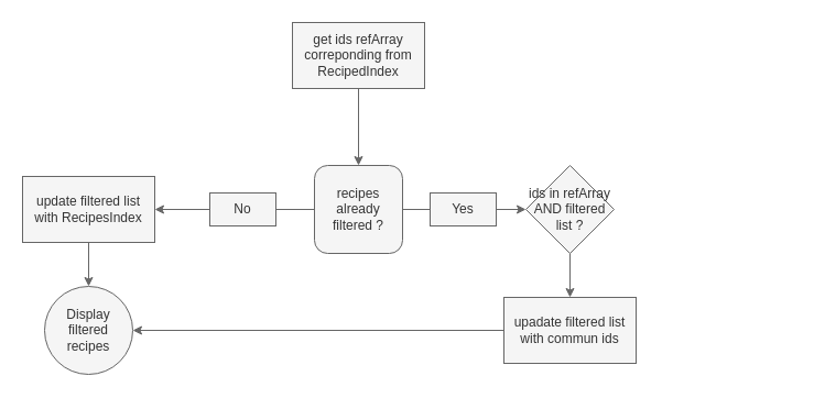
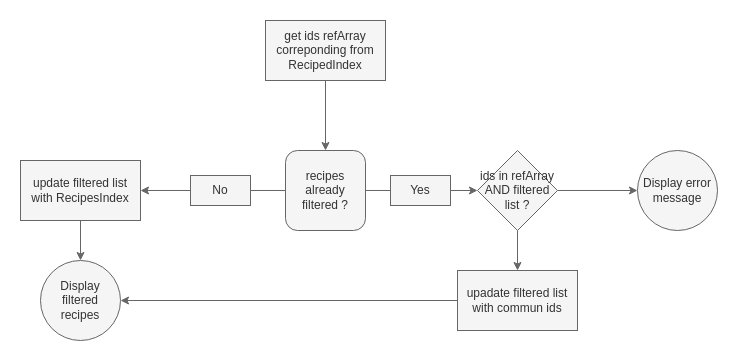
  <mxCell id="0" />
  <mxCell id="1" parent="0" />
  <mxCell id="2" value="get ids refArray correponding from RecipedIndex" style="whiteSpace=wrap;html=1;fillColor=#f5f5f5;fontColor=#333333;strokeColor=#666666;" parent="1" vertex="1"><mxGeometry x="265" y="20" width="120" height="60" as="geometry" /></mxCell>
  <mxCell id="3" value="recipes already filtered ?" style="whiteSpace=wrap;html=1;fillColor=#f5f5f5;fontColor=#333333;strokeColor=#666666;rounded=1;" parent="1" vertex="1"><mxGeometry x="285" y="150" width="80" height="80" as="geometry" /></mxCell>
  <mxCell id="4" value="" style="edgeStyle=none;html=1;fillColor=#f5f5f5;strokeColor=#666666;" parent="1" source="2" target="3" edge="1"><mxGeometry relative="1" as="geometry" /></mxCell>
  <mxCell id="5" value="update filtered list with RecipesIndex" style="whiteSpace=wrap;html=1;fillColor=#f5f5f5;fontColor=#333333;strokeColor=#666666;" parent="1" vertex="1"><mxGeometry x="20" y="160" width="120" height="60" as="geometry" /></mxCell>
  <mxCell id="6" value="ids in refArray AND filtered list ?" style="rhombus;whiteSpace=wrap;html=1;fillColor=#f5f5f5;fontColor=#333333;strokeColor=#666666;" parent="1" vertex="1"><mxGeometry x="477" y="150" width="80" height="80" as="geometry" /></mxCell>
  <mxCell id="7" value="" style="edgeStyle=none;html=1;startArrow=none;fillColor=#f5f5f5;strokeColor=#666666;" parent="1" source="19" target="6" edge="1"><mxGeometry relative="1" as="geometry" /></mxCell>
  <mxCell id="8" value="Display filtered recipes" style="ellipse;whiteSpace=wrap;html=1;fillColor=#f5f5f5;fontColor=#333333;strokeColor=#666666;" parent="1" vertex="1"><mxGeometry x="40" y="260" width="80" height="80" as="geometry" /></mxCell>
  <mxCell id="9" value="" style="edgeStyle=none;html=1;fillColor=#f5f5f5;strokeColor=#666666;" parent="1" source="5" target="8" edge="1"><mxGeometry relative="1" as="geometry" /></mxCell>
  <mxCell id="10" style="edgeStyle=none;html=1;exitX=0;exitY=0.5;exitDx=0;exitDy=0;entryX=1;entryY=0.5;entryDx=0;entryDy=0;fillColor=#f5f5f5;strokeColor=#666666;" parent="1" source="11" target="8" edge="1"><mxGeometry relative="1" as="geometry" /></mxCell>
  <mxCell id="11" value="upadate filtered list with commun ids" style="whiteSpace=wrap;html=1;fillColor=#f5f5f5;fontColor=#333333;strokeColor=#666666;" parent="1" vertex="1"><mxGeometry x="457" y="270" width="120" height="60" as="geometry" /></mxCell>
  <mxCell id="12" value="" style="edgeStyle=none;html=1;exitX=0.5;exitY=1;exitDx=0;exitDy=0;fillColor=#f5f5f5;strokeColor=#666666;" parent="1" source="6" target="11" edge="1"><mxGeometry relative="1" as="geometry" /></mxCell>
+ <mxCell id="13" value="Display error message" style="ellipse;whiteSpace=wrap;html=1;fillColor=#f5f5f5;fontColor=#333333;strokeColor=#666666;" parent="1" vertex="1"><mxGeometry x="637" y="150" width="80" height="80" as="geometry" /></mxCell>
+ <mxCell id="14" value="" style="edgeStyle=none;html=1;fillColor=#f5f5f5;strokeColor=#666666;" parent="1" source="6" target="13" edge="1"><mxGeometry relative="1" as="geometry" /></mxCell>
  <mxCell id="15" value="No" style="text;strokeColor=#666666;align=center;fillColor=#f5f5f5;html=1;verticalAlign=middle;whiteSpace=wrap;rounded=0;fontColor=#333333;" vertex="1" parent="1"><mxGeometry x="190" y="175" width="60" height="30" as="geometry" /></mxCell>
  <mxCell id="16" style="edgeStyle=none;html=1;exitX=0;exitY=0.5;exitDx=0;exitDy=0;endArrow=none;endFill=0;fillColor=#f5f5f5;strokeColor=#666666;" edge="1" parent="1" source="3" target="15"><mxGeometry relative="1" as="geometry" /></mxCell>
  <mxCell id="17" value="" style="edgeStyle=none;html=1;exitX=0;exitY=0.5;exitDx=0;exitDy=0;fillColor=#f5f5f5;strokeColor=#666666;" parent="1" source="15" target="5" edge="1"><mxGeometry relative="1" as="geometry" /></mxCell>
  <mxCell id="18" value="" style="edgeStyle=none;html=1;endArrow=none;fillColor=#f5f5f5;strokeColor=#666666;" edge="1" parent="1" source="3" target="19"><mxGeometry relative="1" as="geometry"><mxPoint x="365" y="190" as="sourcePoint" /><mxPoint x="477" y="190" as="targetPoint" /></mxGeometry></mxCell>
  <mxCell id="19" value="Yes" style="text;strokeColor=#666666;align=center;fillColor=#f5f5f5;html=1;verticalAlign=middle;whiteSpace=wrap;rounded=0;fontColor=#333333;" vertex="1" parent="1"><mxGeometry x="390" y="175" width="60" height="30" as="geometry" /></mxCell>
